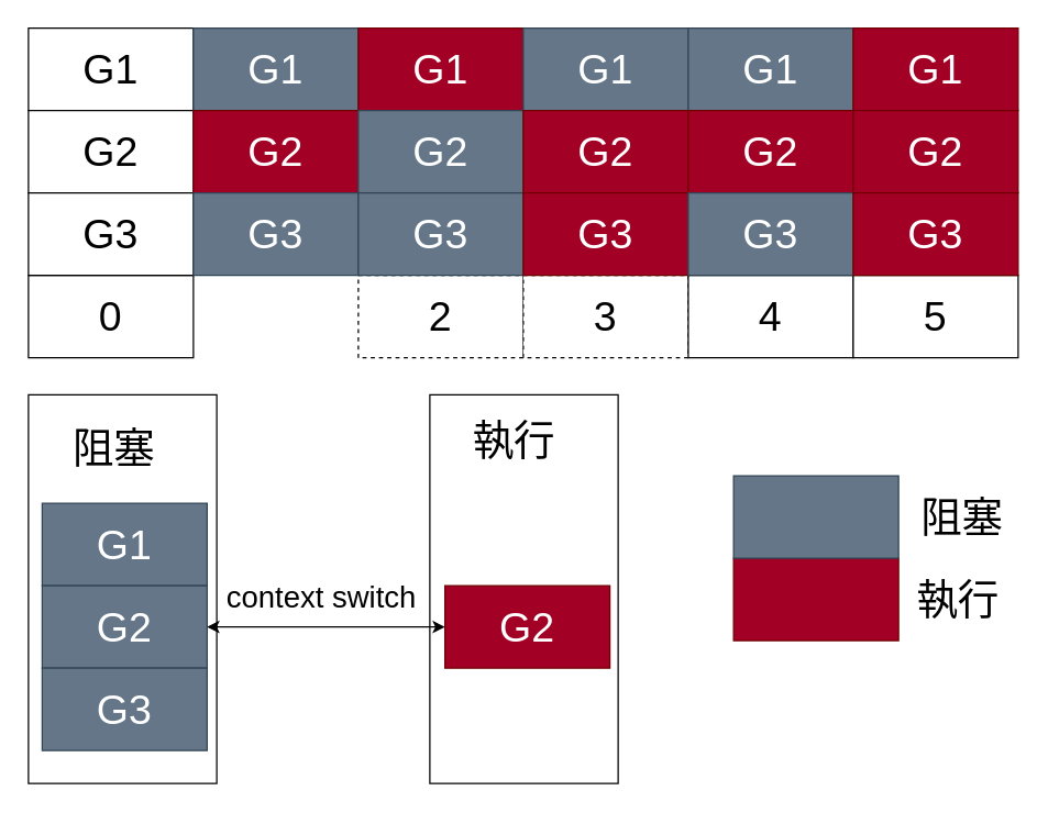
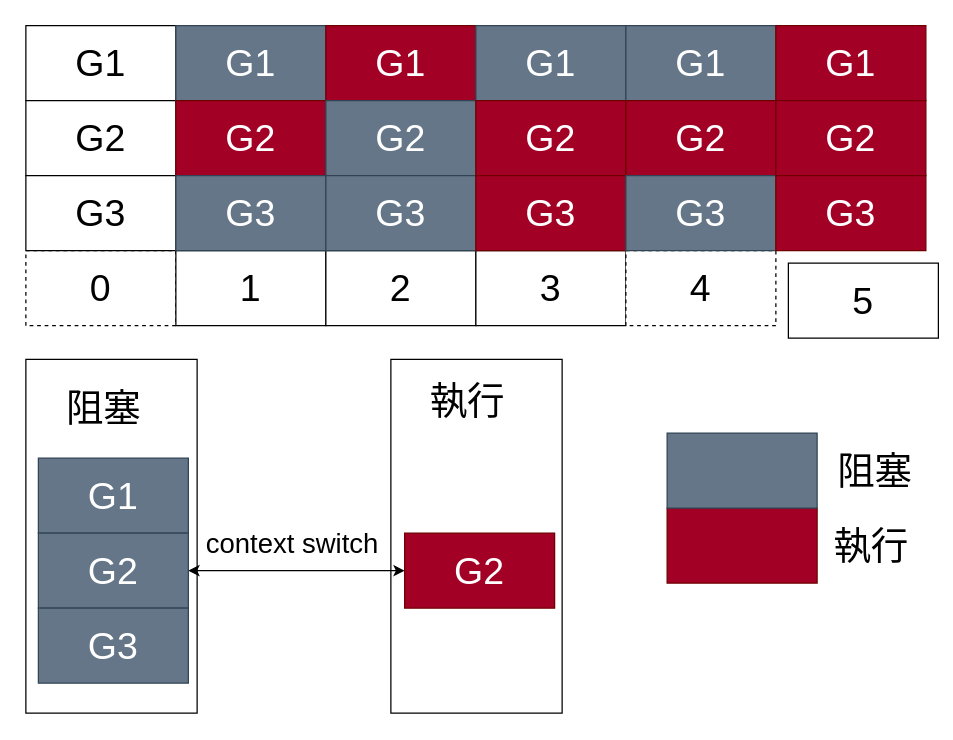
  <mxCell id="0" />
  <mxCell id="1" parent="0" />
  <mxCell id="2" value="" style="rounded=0;whiteSpace=wrap;html=1;fontSize=30;align=center;" parent="1" vertex="1"><mxGeometry x="312" y="287" width="137" height="283" as="geometry" /></mxCell>
- <mxCell id="3" value="0" style="rounded=0;whiteSpace=wrap;html=1;fontSize=30;" parent="1" vertex="1"><mxGeometry x="20" y="200" width="120" height="60" as="geometry" /></mxCell>
+ <mxCell id="3" value="0" style="rounded=0;whiteSpace=wrap;html=1;fontSize=30;dashed=1;" parent="1" vertex="1"><mxGeometry x="20" y="200" width="120" height="60" as="geometry" /></mxCell>
  <mxCell id="4" value="G1" style="rounded=0;whiteSpace=wrap;html=1;fontSize=30;" parent="1" vertex="1"><mxGeometry x="20" y="20" width="120" height="60" as="geometry" /></mxCell>
  <mxCell id="5" value="G2" style="rounded=0;whiteSpace=wrap;html=1;fontSize=30;" parent="1" vertex="1"><mxGeometry x="20" y="80" width="120" height="60" as="geometry" /></mxCell>
  <mxCell id="6" value="G3" style="rounded=0;whiteSpace=wrap;html=1;fontSize=30;" parent="1" vertex="1"><mxGeometry x="20" y="140" width="120" height="60" as="geometry" /></mxCell>
- <mxCell id="8" value="2" style="rounded=0;whiteSpace=wrap;html=1;fontSize=30;dashed=1;" parent="1" vertex="1"><mxGeometry x="260" y="200" width="120" height="60" as="geometry" /></mxCell>
- <mxCell id="9" value="3" style="rounded=0;whiteSpace=wrap;html=1;fontSize=30;dashed=1;" parent="1" vertex="1"><mxGeometry x="380" y="200" width="120" height="60" as="geometry" /></mxCell>
- <mxCell id="10" value="4" style="rounded=0;whiteSpace=wrap;html=1;fontSize=30;" parent="1" vertex="1"><mxGeometry x="500" y="200" width="120" height="60" as="geometry" /></mxCell>
- <mxCell id="11" value="5" style="rounded=0;whiteSpace=wrap;html=1;fontSize=30;" parent="1" vertex="1"><mxGeometry x="620" y="200" width="120" height="60" as="geometry" /></mxCell>
+ <mxCell id="7" value="1" style="rounded=0;whiteSpace=wrap;html=1;fontSize=30;" parent="1" vertex="1"><mxGeometry x="140" y="200" width="120" height="60" as="geometry" /></mxCell>
+ <mxCell id="8" value="2" style="rounded=0;whiteSpace=wrap;html=1;fontSize=30;" parent="1" vertex="1"><mxGeometry x="260" y="200" width="120" height="60" as="geometry" /></mxCell>
+ <mxCell id="9" value="3" style="rounded=0;whiteSpace=wrap;html=1;fontSize=30;" parent="1" vertex="1"><mxGeometry x="380" y="200" width="120" height="60" as="geometry" /></mxCell>
+ <mxCell id="10" value="4" style="rounded=0;whiteSpace=wrap;html=1;fontSize=30;dashed=1;" parent="1" vertex="1"><mxGeometry x="500" y="200" width="120" height="60" as="geometry" /></mxCell>
+ <mxCell id="11" value="5" style="rounded=0;whiteSpace=wrap;html=1;fontSize=30;" parent="1" vertex="1"><mxGeometry x="630" y="210" width="120" height="60" as="geometry" /></mxCell>
  <mxCell id="12" value="G1" style="rounded=0;whiteSpace=wrap;html=1;fillColor=#647687;fontColor=#ffffff;strokeColor=#314354;fontSize=30;" parent="1" vertex="1"><mxGeometry x="140" y="20" width="120" height="60" as="geometry" /></mxCell>
  <mxCell id="13" value="G2" style="rounded=0;whiteSpace=wrap;html=1;fillColor=#a20025;fontColor=#ffffff;strokeColor=#6F0000;fontSize=30;" parent="1" vertex="1"><mxGeometry x="140" y="80" width="120" height="60" as="geometry" /></mxCell>
  <mxCell id="14" value="G3" style="rounded=0;whiteSpace=wrap;html=1;fillColor=#647687;fontColor=#ffffff;strokeColor=#314354;fontSize=30;" parent="1" vertex="1"><mxGeometry x="140" y="140" width="120" height="60" as="geometry" /></mxCell>
  <mxCell id="15" value="G1" style="rounded=0;whiteSpace=wrap;html=1;fillColor=#a20025;fontColor=#ffffff;strokeColor=#6F0000;fontSize=30;" parent="1" vertex="1"><mxGeometry x="260" y="20" width="120" height="60" as="geometry" /></mxCell>
  <mxCell id="16" value="G2" style="rounded=0;whiteSpace=wrap;html=1;fillColor=#647687;fontColor=#ffffff;strokeColor=#314354;fontSize=30;" parent="1" vertex="1"><mxGeometry x="260" y="80" width="120" height="60" as="geometry" /></mxCell>
  <mxCell id="17" value="G3" style="rounded=0;whiteSpace=wrap;html=1;fillColor=#647687;fontColor=#ffffff;strokeColor=#314354;fontSize=30;" parent="1" vertex="1"><mxGeometry x="260" y="140" width="120" height="60" as="geometry" /></mxCell>
  <mxCell id="18" value="G1" style="rounded=0;whiteSpace=wrap;html=1;fillColor=#647687;fontColor=#ffffff;strokeColor=#314354;fontSize=30;" parent="1" vertex="1"><mxGeometry x="380" y="20" width="120" height="60" as="geometry" /></mxCell>
  <mxCell id="19" value="G2" style="rounded=0;whiteSpace=wrap;html=1;fillColor=#a20025;fontColor=#ffffff;strokeColor=#6F0000;fontSize=30;" parent="1" vertex="1"><mxGeometry x="380" y="80" width="120" height="60" as="geometry" /></mxCell>
  <mxCell id="20" value="G3" style="rounded=0;whiteSpace=wrap;html=1;fillColor=#a20025;strokeColor=#6F0000;fontSize=30;fontColor=#ffffff;" parent="1" vertex="1"><mxGeometry x="380" y="140" width="120" height="60" as="geometry" /></mxCell>
  <mxCell id="21" value="G1" style="rounded=0;whiteSpace=wrap;html=1;fillColor=#647687;fontColor=#ffffff;strokeColor=#314354;fontSize=30;" parent="1" vertex="1"><mxGeometry x="500" y="20" width="120" height="60" as="geometry" /></mxCell>
  <mxCell id="22" value="G2" style="rounded=0;whiteSpace=wrap;html=1;fillColor=#a20025;strokeColor=#6F0000;fontSize=30;fontColor=#ffffff;" parent="1" vertex="1"><mxGeometry x="500" y="80" width="120" height="60" as="geometry" /></mxCell>
  <mxCell id="23" value="G3" style="rounded=0;whiteSpace=wrap;html=1;fillColor=#647687;fontColor=#ffffff;strokeColor=#314354;fontSize=30;" parent="1" vertex="1"><mxGeometry x="500" y="140" width="120" height="60" as="geometry" /></mxCell>
  <mxCell id="24" value="G1" style="rounded=0;whiteSpace=wrap;html=1;fillColor=#a20025;fontColor=#ffffff;strokeColor=#6F0000;fontSize=30;" parent="1" vertex="1"><mxGeometry x="620" y="20" width="120" height="60" as="geometry" /></mxCell>
  <mxCell id="25" value="G2" style="rounded=0;whiteSpace=wrap;html=1;fillColor=#a20025;fontColor=#ffffff;strokeColor=#6F0000;fontSize=30;" parent="1" vertex="1"><mxGeometry x="620" y="80" width="120" height="60" as="geometry" /></mxCell>
  <mxCell id="26" value="G3" style="rounded=0;whiteSpace=wrap;html=1;fillColor=#a20025;fontColor=#ffffff;strokeColor=#6F0000;fontSize=30;" parent="1" vertex="1"><mxGeometry x="620" y="140" width="120" height="60" as="geometry" /></mxCell>
  <mxCell id="27" value="" style="rounded=0;whiteSpace=wrap;html=1;fontSize=30;align=center;" parent="1" vertex="1"><mxGeometry x="20" y="287" width="137" height="283" as="geometry" /></mxCell>
  <mxCell id="28" value="G1" style="rounded=0;whiteSpace=wrap;html=1;fillColor=#647687;fontColor=#ffffff;strokeColor=#314354;fontSize=30;" parent="1" vertex="1"><mxGeometry x="30" y="366" width="120" height="60" as="geometry" /></mxCell>
  <mxCell id="29" style="edgeStyle=orthogonalEdgeStyle;rounded=0;orthogonalLoop=1;jettySize=auto;html=1;exitX=1;exitY=0.5;exitDx=0;exitDy=0;fontSize=30;startArrow=classic;startFill=1;" parent="1" source="30" target="34" edge="1"><mxGeometry relative="1" as="geometry" /></mxCell>
  <mxCell id="30" value="G2" style="rounded=0;whiteSpace=wrap;html=1;fillColor=#647687;fontColor=#ffffff;strokeColor=#314354;fontSize=30;" parent="1" vertex="1"><mxGeometry x="30" y="426" width="120" height="60" as="geometry" /></mxCell>
  <mxCell id="31" value="G3" style="rounded=0;whiteSpace=wrap;html=1;fillColor=#647687;fontColor=#ffffff;strokeColor=#314354;fontSize=30;" parent="1" vertex="1"><mxGeometry x="30" y="486" width="120" height="60" as="geometry" /></mxCell>
  <mxCell id="32" value="阻塞" style="text;html=1;align=center;verticalAlign=middle;resizable=0;points=[];autosize=1;strokeColor=none;fillColor=none;fontSize=30;" parent="1" vertex="1"><mxGeometry x="47" y="306" width="70" height="40" as="geometry" /></mxCell>
  <mxCell id="33" value="執行" style="text;html=1;align=center;verticalAlign=middle;resizable=0;points=[];autosize=1;strokeColor=none;fillColor=none;fontSize=30;" parent="1" vertex="1"><mxGeometry x="338" y="300" width="70" height="40" as="geometry" /></mxCell>
  <mxCell id="34" value="G2" style="rounded=0;whiteSpace=wrap;html=1;fillColor=#a20025;fontColor=#ffffff;strokeColor=#6F0000;fontSize=30;" parent="1" vertex="1"><mxGeometry x="323" y="426" width="120" height="60" as="geometry" /></mxCell>
  <mxCell id="35" value="context switch&amp;nbsp;" style="text;html=1;align=center;verticalAlign=middle;resizable=0;points=[];autosize=1;strokeColor=none;fillColor=none;fontSize=22;" parent="1" vertex="1"><mxGeometry x="159" y="420" width="154" height="30" as="geometry" /></mxCell>
  <mxCell id="36" value="" style="rounded=0;whiteSpace=wrap;html=1;fillColor=#a20025;fontColor=#ffffff;strokeColor=#6F0000;fontSize=30;" parent="1" vertex="1"><mxGeometry x="533" y="406" width="120" height="60" as="geometry" /></mxCell>
  <mxCell id="37" value="" style="rounded=0;whiteSpace=wrap;html=1;fillColor=#647687;fontColor=#ffffff;strokeColor=#314354;fontSize=30;" parent="1" vertex="1"><mxGeometry x="533" y="346" width="120" height="60" as="geometry" /></mxCell>
  <mxCell id="38" value="執行" style="text;html=1;align=center;verticalAlign=middle;resizable=0;points=[];autosize=1;strokeColor=none;fillColor=none;fontSize=30;" parent="1" vertex="1"><mxGeometry x="661" y="416" width="70" height="40" as="geometry" /></mxCell>
  <mxCell id="39" value="阻塞" style="text;html=1;align=center;verticalAlign=middle;resizable=0;points=[];autosize=1;strokeColor=none;fillColor=none;fontSize=30;" parent="1" vertex="1"><mxGeometry x="664" y="356" width="70" height="40" as="geometry" /></mxCell>
